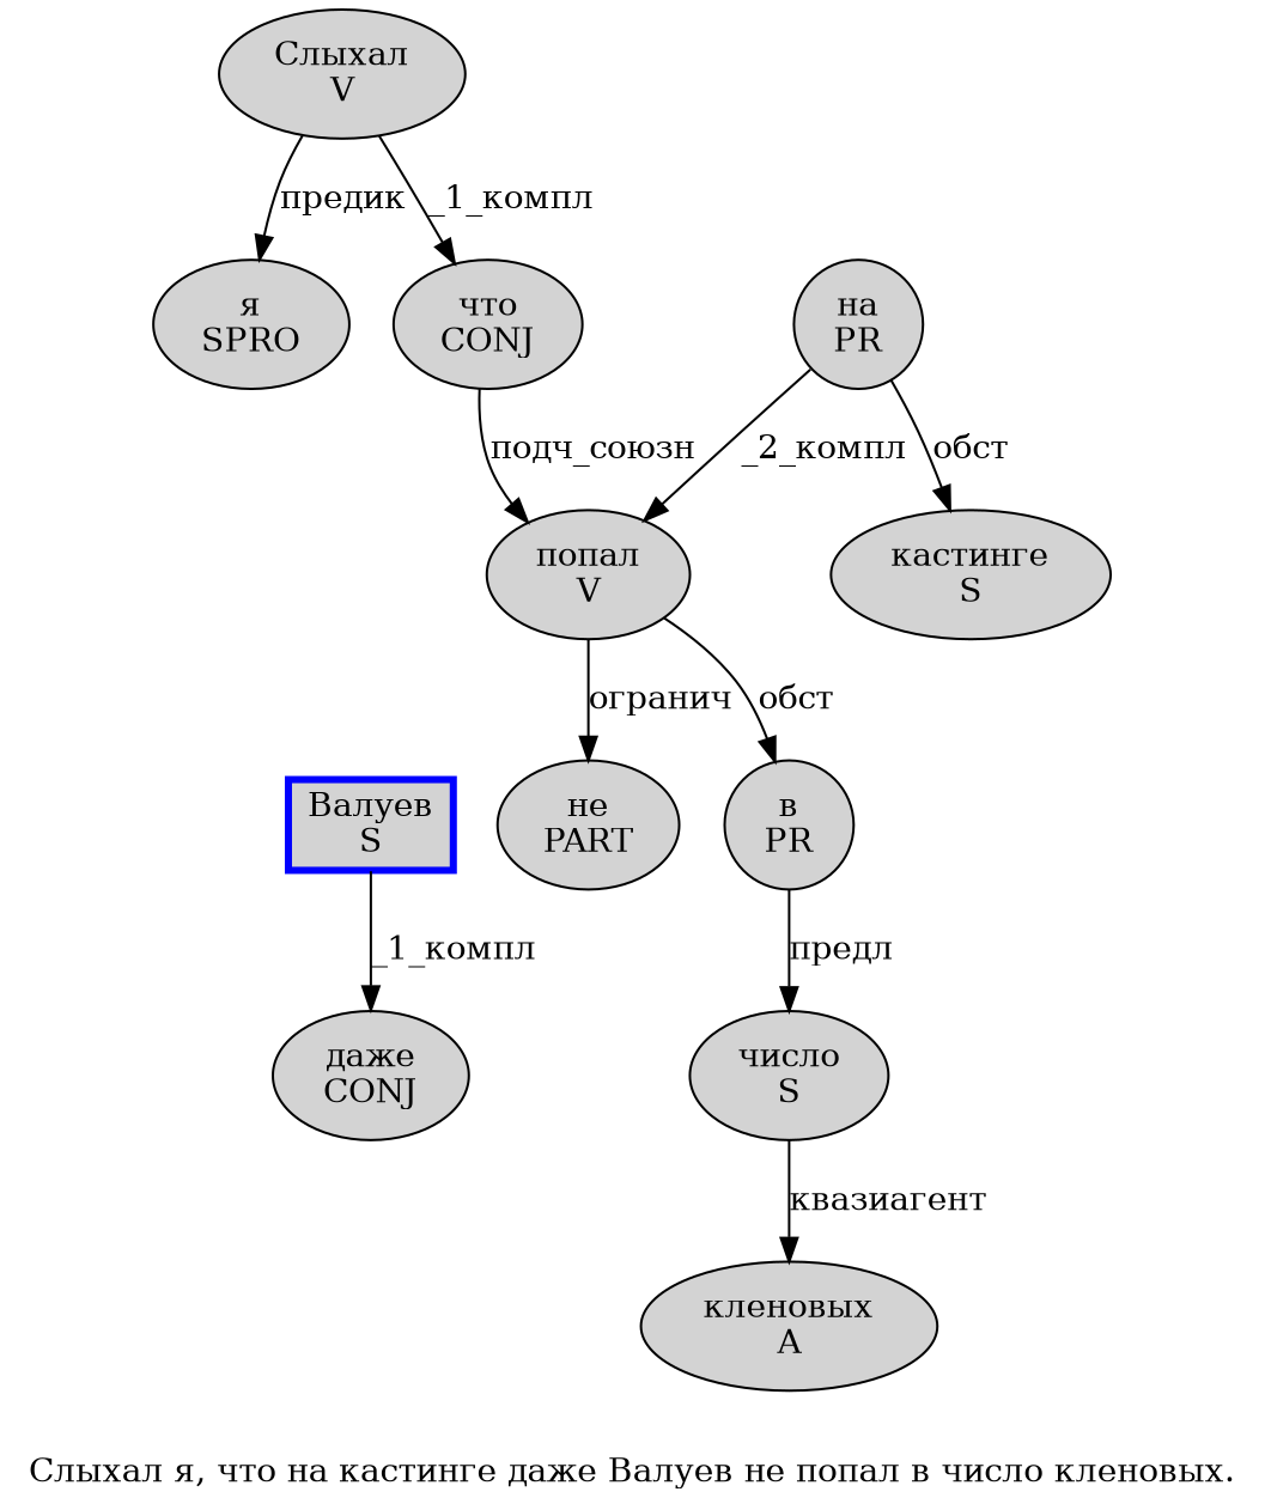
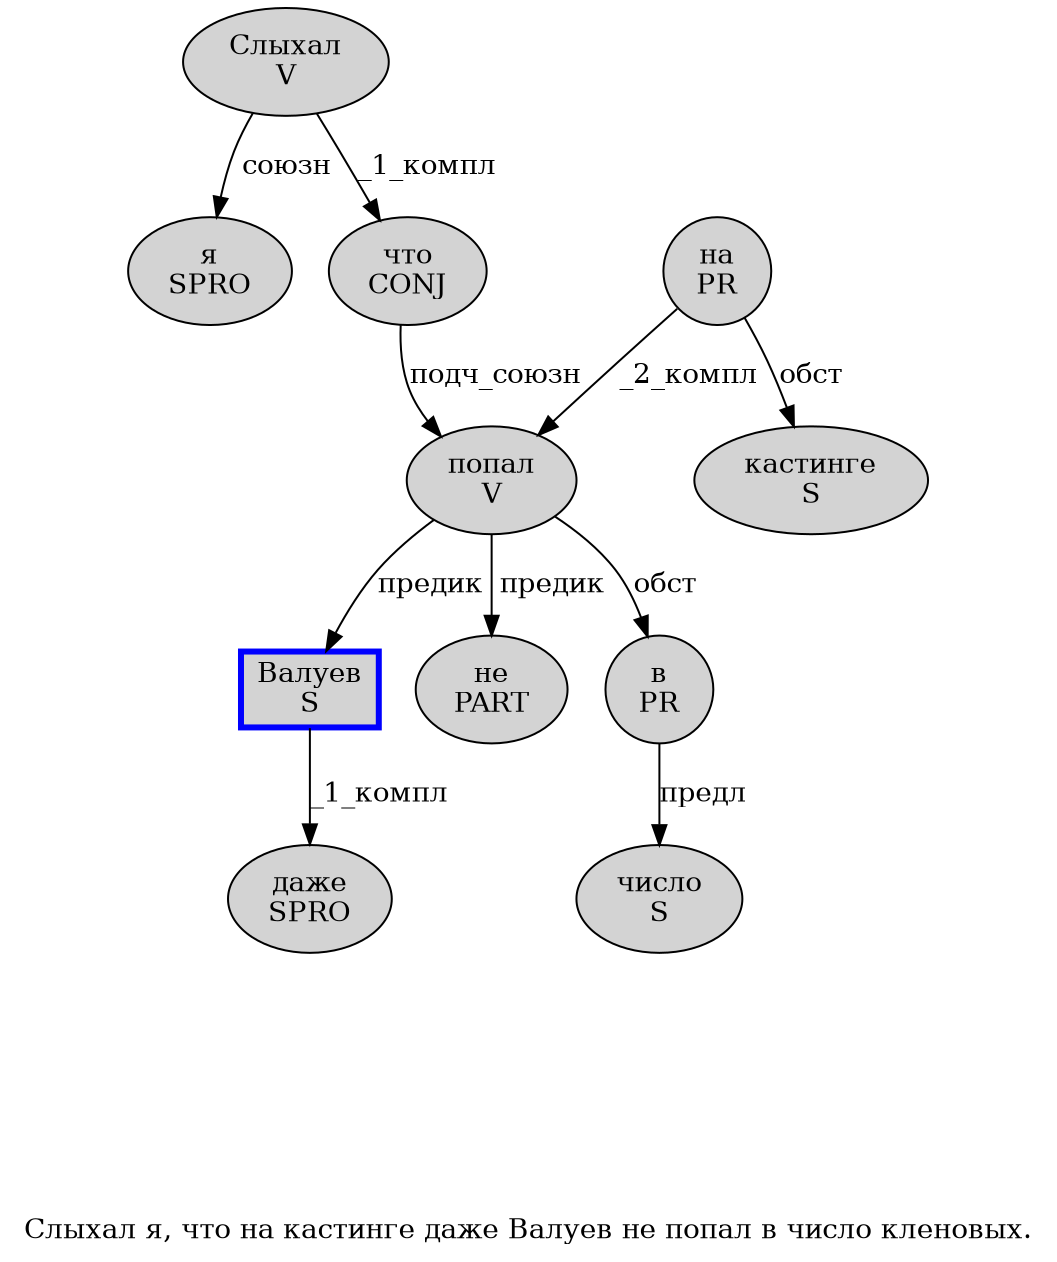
  digraph {
    label="Слыхал я, что на кастинге даже Валуев не попал в число кленовых."
    node [fillcolor=lightgray penwidth=1 shape=ellipse style=filled]
    n1 [label="Слыхал\nV"]
    n2 [label="я\nSPRO"]
    n3 [label="что\nCONJ"]
    n4 [label="попал\nV"]
    n5 [color=blue label="Валуев\nS" penwidth=3 shape=box]
    n6 [label="не\nPART"]
    n7 [label="в\nPR"]
    n8 [label="на\nPR"]
    n9 [label="кастинге\nS"]
-   n10 [label="даже\nCONJ"]
+   n10 [label="даже\nSPRO"]
    n11 [label="число\nS"]
-   n12 [label="кленовых\nA"]
-   n1 -> n2 [label="предик"]
+   n1 -> n2 [label="союзн"]
    n1 -> n3 [label="_1_компл"]
    n3 -> n4 [label="подч_союзн"]
-   n4 -> n6 [label="огранич"]
+   n4 -> n5 [label="предик"]
+   n4 -> n6 [label="предик"]
    n4 -> n7 [label="обст"]
    n5 -> n10 [label="_1_компл"]
    n7 -> n11 [label="предл"]
    n8 -> n4 [label="_2_компл"]
    n8 -> n9 [label="обст"]
-   n11 -> n12 [label="квазиагент"]
  }
